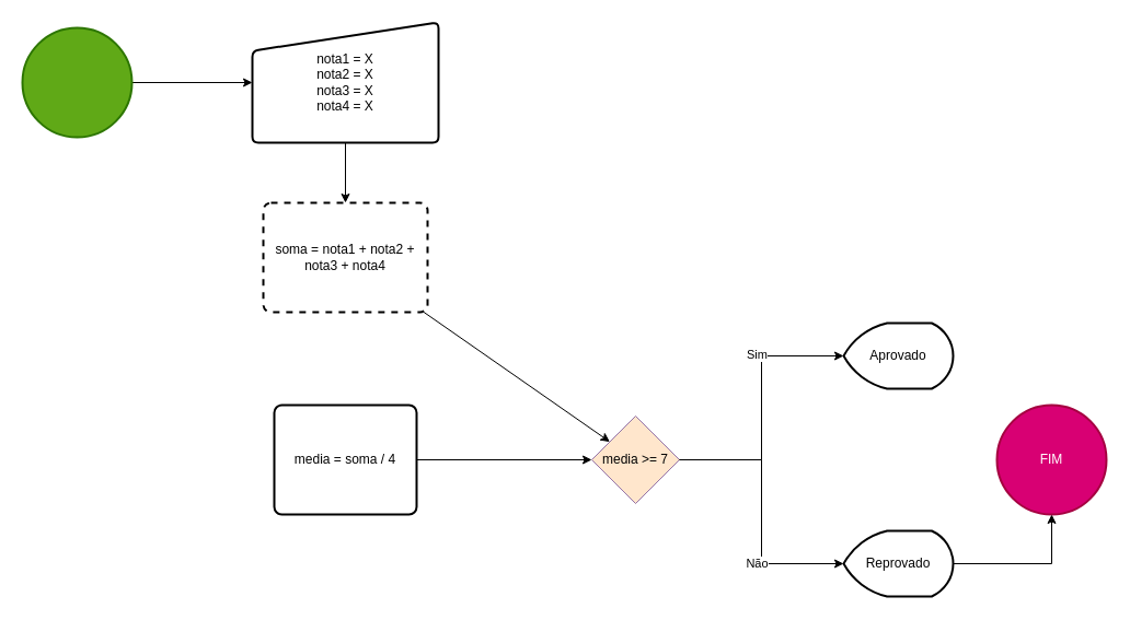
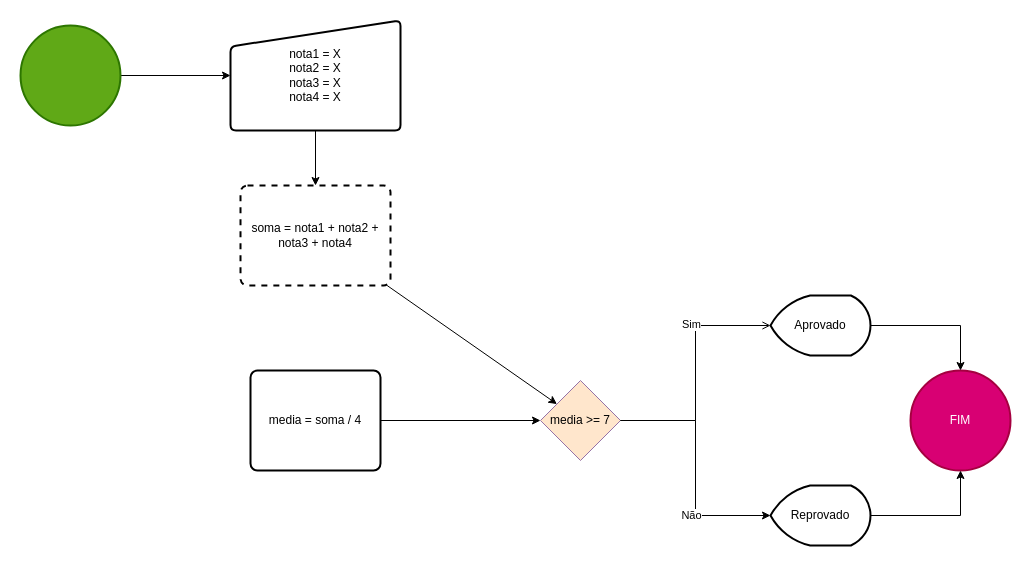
  <mxCell id="0" />
  <mxCell id="1" parent="0" />
  <mxCell id="2" style="edgeStyle=none;html=1;entryX=0;entryY=0.5;entryDx=0;entryDy=0;" parent="1" source="3" target="5" edge="1"><mxGeometry relative="1" as="geometry" /></mxCell>
  <mxCell id="3" value="" style="strokeWidth=2;html=1;shape=mxgraph.flowchart.start_2;whiteSpace=wrap;fillColor=#60a917;fontColor=#ffffff;strokeColor=#2D7600;" parent="1" vertex="1"><mxGeometry x="20" y="25" width="100" height="100" as="geometry" /></mxCell>
  <mxCell id="4" style="edgeStyle=none;html=1;entryX=0.5;entryY=0;entryDx=0;entryDy=0;" parent="1" source="5" target="7" edge="1"><mxGeometry relative="1" as="geometry" /></mxCell>
  <mxCell id="5" value="nota1 = X&lt;br&gt;nota2 = X&lt;br&gt;nota3 = X&lt;br&gt;nota4 = X" style="html=1;strokeWidth=2;shape=manualInput;whiteSpace=wrap;rounded=1;size=26;arcSize=11;" parent="1" vertex="1"><mxGeometry x="230" y="20" width="170" height="110" as="geometry" /></mxCell>
  <mxCell id="6" style="edgeStyle=none;html=1;" parent="1" source="7" target="12" edge="1"><mxGeometry relative="1" as="geometry" /></mxCell>
  <mxCell id="7" value="soma = nota1 + nota2 + nota3 + nota4" style="rounded=1;whiteSpace=wrap;html=1;absoluteArcSize=1;arcSize=14;strokeWidth=2;dashed=1;" parent="1" vertex="1"><mxGeometry x="240" y="185" width="150" height="100" as="geometry" /></mxCell>
  <mxCell id="8" style="edgeStyle=orthogonalEdgeStyle;rounded=0;orthogonalLoop=1;jettySize=auto;html=1;entryX=0;entryY=0.5;entryDx=0;entryDy=0;" edge="1" parent="1" source="9" target="12"><mxGeometry relative="1" as="geometry" /></mxCell>
  <mxCell id="9" value="media = soma / 4" style="rounded=1;whiteSpace=wrap;html=1;absoluteArcSize=1;arcSize=14;strokeWidth=2;" parent="1" vertex="1"><mxGeometry x="250" y="370" width="130" height="100" as="geometry" /></mxCell>
  <mxCell id="10" value="Reprovado" style="strokeWidth=2;html=1;shape=mxgraph.flowchart.display;whiteSpace=wrap;" parent="1" vertex="1"><mxGeometry x="770" y="485" width="100" height="60" as="geometry" /></mxCell>
  <mxCell id="11" value="FIM" style="strokeWidth=2;html=1;shape=mxgraph.flowchart.start_2;whiteSpace=wrap;fillColor=#d80073;strokeColor=#A50040;fontColor=#ffffff;" parent="1" vertex="1"><mxGeometry x="910" y="370" width="100" height="100" as="geometry" /></mxCell>
  <mxCell id="12" value="media &amp;gt;= 7" style="rhombus;whiteSpace=wrap;html=1;fillColor=#ffe6cc;strokeColor=#9673a6;" vertex="1" parent="1"><mxGeometry x="540" y="380" width="80" height="80" as="geometry" /></mxCell>
  <mxCell id="13" value="Aprovado" style="strokeWidth=2;html=1;shape=mxgraph.flowchart.display;whiteSpace=wrap;" vertex="1" parent="1"><mxGeometry x="770" y="295" width="100" height="60" as="geometry" /></mxCell>
- <mxCell id="14" style="edgeStyle=orthogonalEdgeStyle;rounded=0;orthogonalLoop=1;jettySize=auto;html=1;entryX=0;entryY=0.5;entryDx=0;entryDy=0;entryPerimeter=0;" edge="1" parent="1" source="12" target="13"><mxGeometry relative="1" as="geometry" /></mxCell>
+ <mxCell id="14" style="edgeStyle=orthogonalEdgeStyle;rounded=0;orthogonalLoop=1;jettySize=auto;html=1;entryX=0;entryY=0.5;entryDx=0;entryDy=0;entryPerimeter=0;endArrow=open;" edge="1" parent="1" source="12" target="13"><mxGeometry relative="1" as="geometry" /></mxCell>
  <mxCell id="15" value="Sim" style="edgeLabel;html=1;align=center;verticalAlign=middle;resizable=0;points=[];" vertex="1" connectable="0" parent="14"><mxGeometry x="0.071" y="1" relative="1" as="geometry"><mxPoint x="-4" y="-41" as="offset" /></mxGeometry></mxCell>
  <mxCell id="16" style="edgeStyle=orthogonalEdgeStyle;rounded=0;orthogonalLoop=1;jettySize=auto;html=1;entryX=0;entryY=0.5;entryDx=0;entryDy=0;entryPerimeter=0;" edge="1" parent="1" source="12" target="10"><mxGeometry relative="1" as="geometry" /></mxCell>
  <mxCell id="17" value="Não" style="edgeLabel;html=1;align=center;verticalAlign=middle;resizable=0;points=[];" vertex="1" connectable="0" parent="16"><mxGeometry x="-0.055" relative="1" as="geometry"><mxPoint x="-5" y="53" as="offset" /></mxGeometry></mxCell>
  <mxCell id="18" style="edgeStyle=orthogonalEdgeStyle;rounded=0;orthogonalLoop=1;jettySize=auto;html=1;entryX=0.5;entryY=1;entryDx=0;entryDy=0;entryPerimeter=0;" edge="1" parent="1" source="10" target="11"><mxGeometry relative="1" as="geometry" /></mxCell>
+ <mxCell id="19" style="edgeStyle=orthogonalEdgeStyle;rounded=0;orthogonalLoop=1;jettySize=auto;html=1;entryX=0.5;entryY=0;entryDx=0;entryDy=0;entryPerimeter=0;" edge="1" parent="1" source="13" target="11"><mxGeometry relative="1" as="geometry" /></mxCell>
